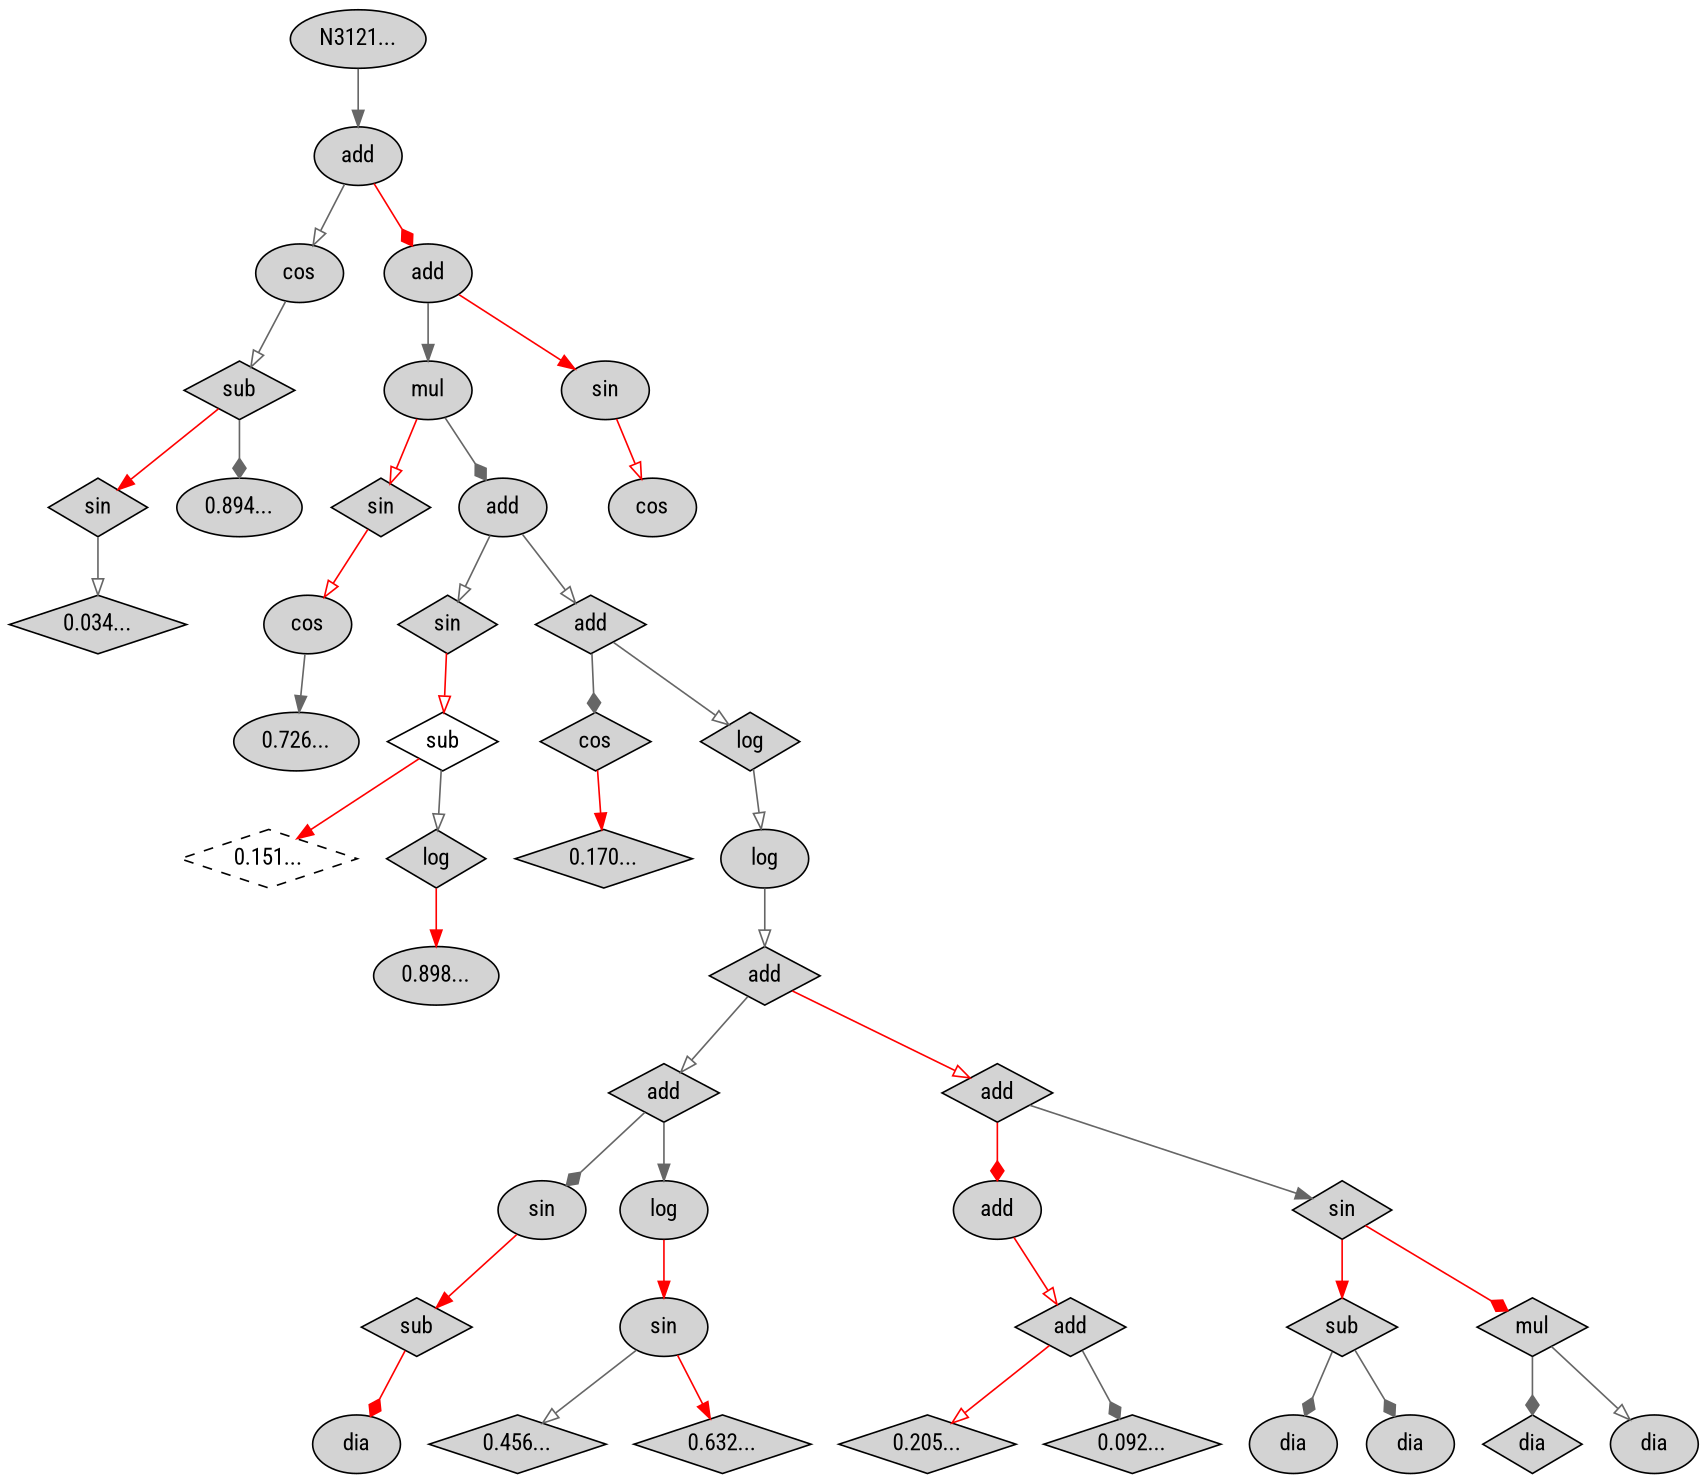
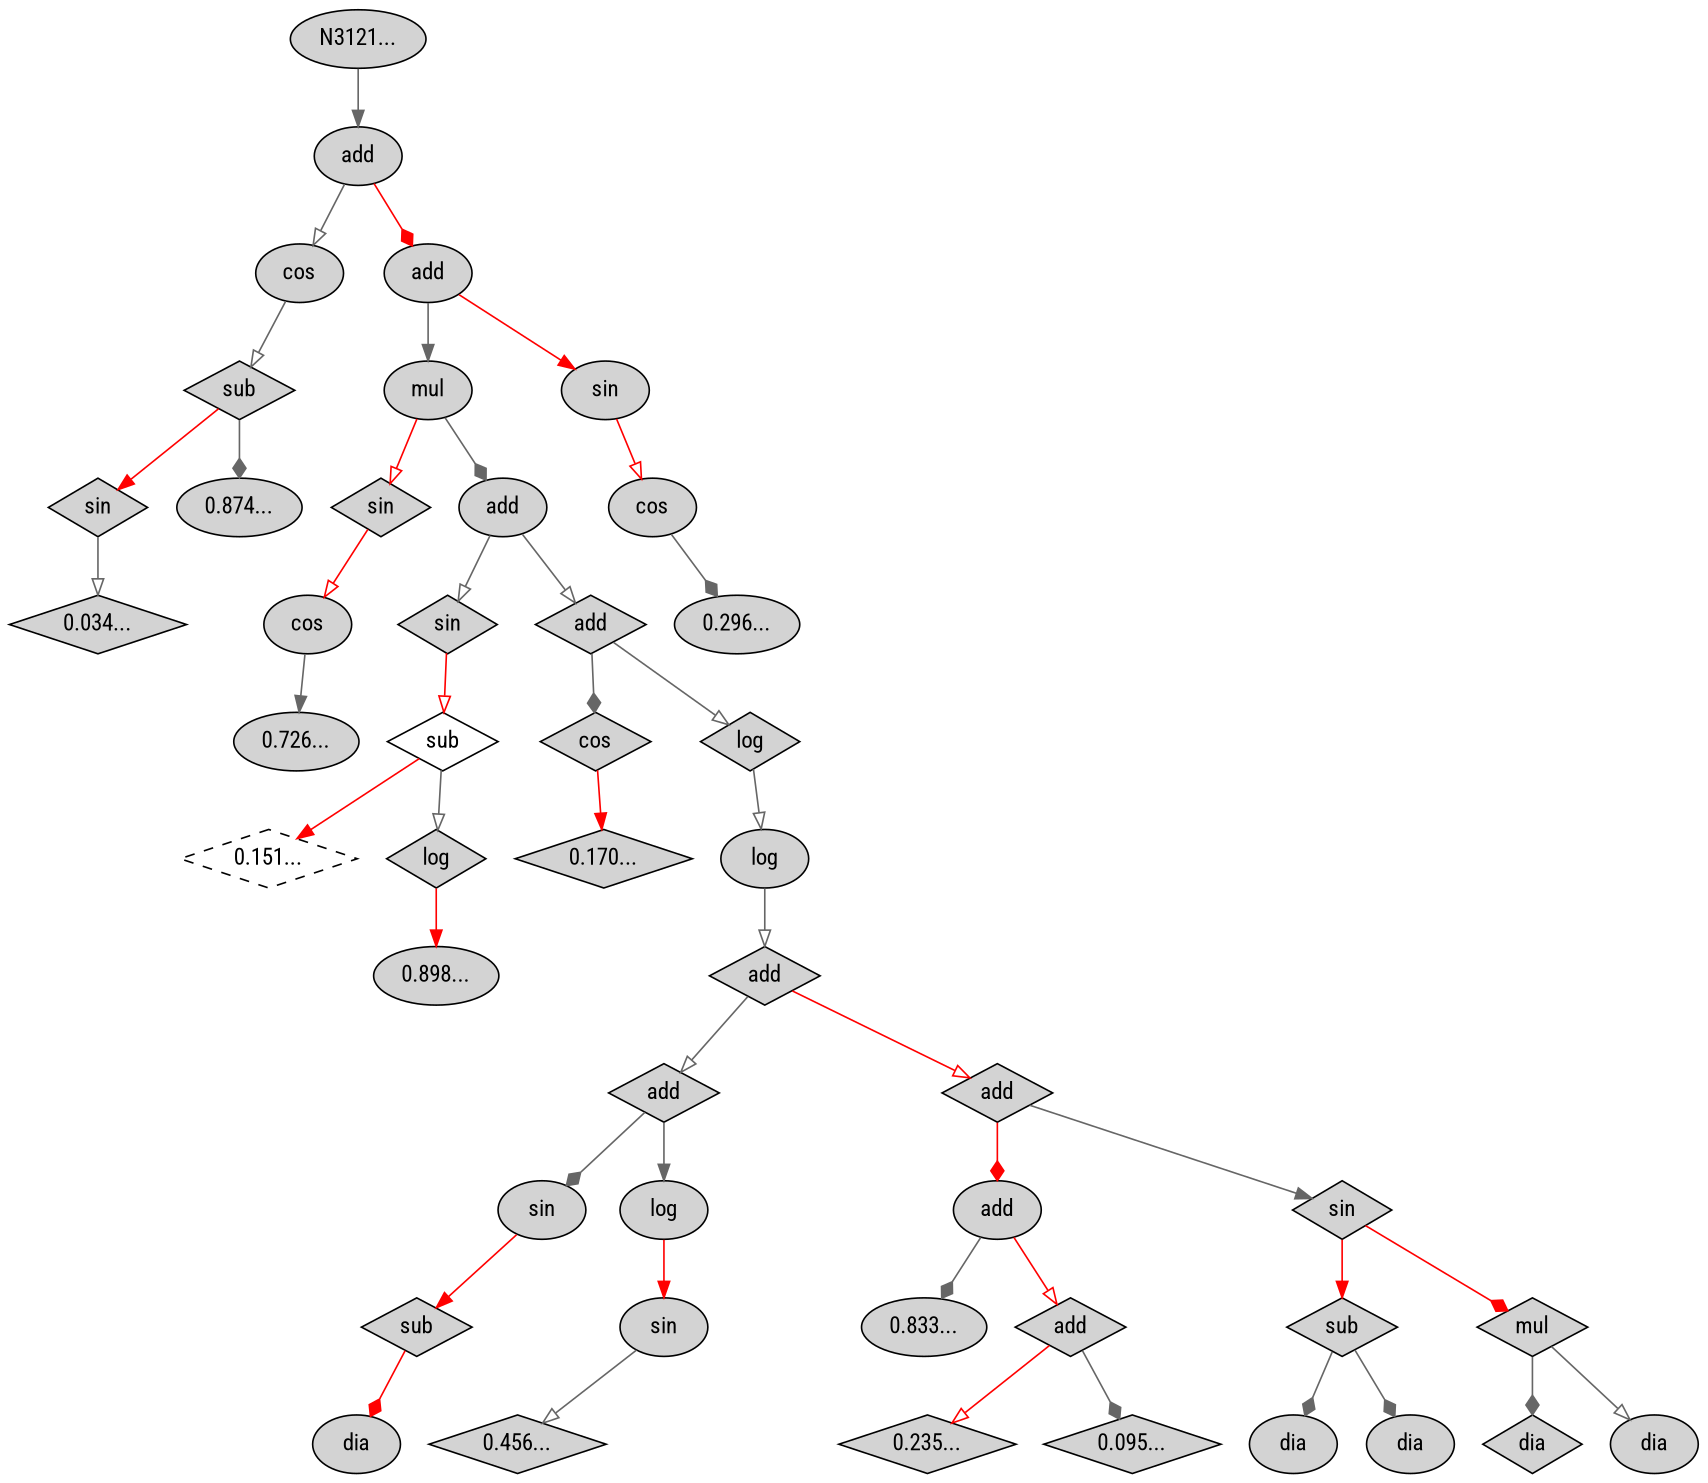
  digraph {
    fontname="Roboto Condensed"
    node [fontname="Roboto Condensed" shape=diamond style=filled]
    edge [arrowhead=onormal color=gray40 fontname="Roboto Condensed"]
    n1 [label="N3121..." shape=ellipse]
    n2 [label=add shape=ellipse]
    n3 [label=cos shape=ellipse]
    n4 [label=add shape=ellipse]
    n5 [label=sub]
    n6 [label=mul shape=ellipse]
    n7 [label=sin shape=ellipse]
    n8 [label=sin]
-   n9 [label="0.894..." shape=ellipse]
+   n9 [label="0.874..." shape=ellipse]
    n10 [label="0.034..."]
    n11 [label=sin]
    n12 [label=add shape=ellipse]
    n13 [label=cos shape=ellipse]
    n14 [label=cos shape=ellipse]
    n15 [label=sin]
    n16 [label=add]
    n17 [label="0.726..." shape=ellipse]
    n18 [label=sub style=solid]
    n19 [label=cos]
    n20 [label=log]
    n21 [label="0.151..." style=dashed]
    n22 [label=log]
    n23 [label="0.898..." shape=ellipse]
    n24 [label="0.170..."]
    n25 [label=log shape=ellipse]
    n26 [label=add]
    n27 [label=add]
    n28 [label=add]
    n29 [label=sin shape=ellipse]
    n30 [label=log shape=ellipse]
    n31 [label=add shape=ellipse]
    n32 [label=sin]
    n33 [label=sub]
    n34 [label=sin shape=ellipse]
    n35 [label=dia shape=ellipse]
    n36 [label="0.456..."]
-   n37 [label="0.632..."]
+   n38 [label="0.833..." shape=ellipse]
    n39 [label=add]
    n40 [label=sub]
    n41 [label=mul]
-   n42 [label="0.205..."]
-   n43 [label="0.092..."]
+   n42 [label="0.235..."]
+   n43 [label="0.095..."]
    n44 [label=dia shape=ellipse]
    n45 [label=dia shape=ellipse]
    n46 [label=dia]
    n47 [label=dia shape=ellipse]
+   n48 [label="0.296..." shape=ellipse]
    n1 -> n2 [arrowhead=normal]
    n2 -> n3
    n2 -> n4 [arrowhead=diamond color=red]
    n3 -> n5
    n4 -> n6 [arrowhead=normal]
    n4 -> n7 [arrowhead=normal color=red]
    n5 -> n8 [arrowhead=normal color=red]
    n5 -> n9 [arrowhead=diamond]
    n6 -> n11 [color=red]
    n6 -> n12 [arrowhead=diamond]
    n7 -> n13 [color=red]
    n8 -> n10
    n11 -> n14 [color=red]
    n12 -> n15
    n12 -> n16
+   n13 -> n48 [arrowhead=diamond]
    n14 -> n17 [arrowhead=normal]
    n15 -> n18 [color=red]
    n16 -> n19 [arrowhead=diamond]
    n16 -> n20
    n18 -> n21 [arrowhead=normal color=red]
    n18 -> n22
    n19 -> n24 [arrowhead=normal color=red]
    n20 -> n25
    n22 -> n23 [arrowhead=normal color=red]
    n25 -> n26
    n26 -> n27
    n26 -> n28 [color=red]
    n27 -> n29 [arrowhead=diamond]
    n27 -> n30 [arrowhead=normal]
    n28 -> n31 [arrowhead=diamond color=red]
    n28 -> n32 [arrowhead=normal]
    n29 -> n33 [arrowhead=normal color=red]
    n30 -> n34 [arrowhead=normal color=red]
+   n31 -> n38 [arrowhead=diamond]
    n31 -> n39 [color=red]
    n32 -> n40 [arrowhead=normal color=red]
    n32 -> n41 [arrowhead=diamond color=red]
    n33 -> n35 [arrowhead=diamond color=red]
    n34 -> n36
-   n34 -> n37 [arrowhead=normal color=red]
    n39 -> n42 [color=red]
    n39 -> n43 [arrowhead=diamond]
    n40 -> n44 [arrowhead=diamond]
    n40 -> n45 [arrowhead=diamond]
    n41 -> n46 [arrowhead=diamond]
    n41 -> n47
  }
